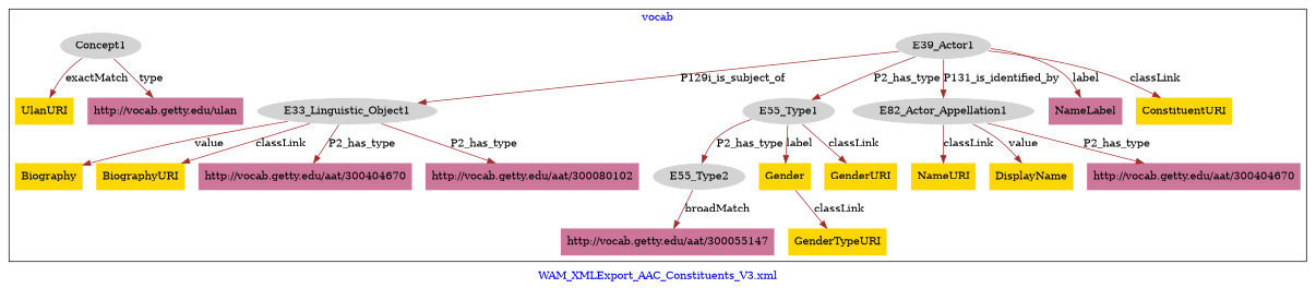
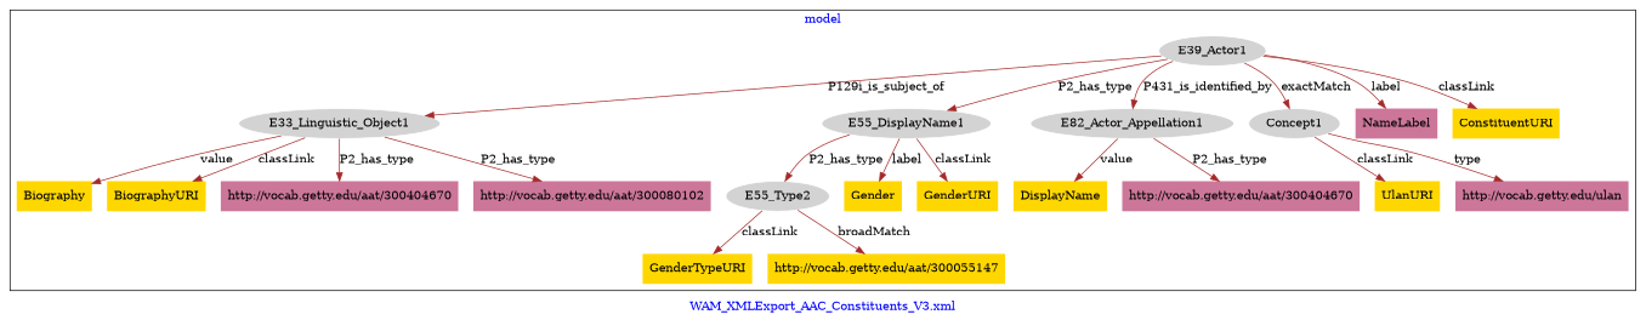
  digraph {
    fontcolor=blue
    label="WAM_XMLExport_AAC_Constituents_V3.xml"
    remincross=true
    node [fillcolor=gold style=filled shape=plaintext]
    edge [color=brown fontcolor=black]
    n1 [color=white fillcolor=lightgray label=E39_Actor1 shape=""]
    n2 [color=white fillcolor=lightgray label=E33_Linguistic_Object1 shape=""]
-   n3 [color=white fillcolor=lightgray label=E55_Type1 shape=""]
+   n3 [color=white fillcolor=lightgray label=E55_DisplayName1 shape=""]
    n4 [color=white fillcolor=lightgray label=E82_Actor_Appellation1 shape=""]
    n5 [color=white fillcolor=lightgray label=Concept1 shape=""]
    n6 [color=white fillcolor=lightgray label=E55_Type2 shape=""]
-   n7 [label=NameURI]
    n8 [label=Biography]
    n9 [label=Gender]
    n10 [fillcolor="#CC7799" label=NameLabel]
    n11 [label=UlanURI]
    n12 [label=GenderURI]
    n13 [label=BiographyURI]
    n14 [label=GenderTypeURI]
    n15 [label=DisplayName]
    n16 [label=ConstituentURI]
    n17 [fillcolor="#CC7799" label="http://vocab.getty.edu/aat/300404670"]
    n18 [fillcolor="#CC7799" label="http://vocab.getty.edu/aat/300404670"]
    n19 [fillcolor="#CC7799" label="http://vocab.getty.edu/aat/300080102"]
    n20 [fillcolor="#CC7799" label="http://vocab.getty.edu/ulan"]
-   n21 [fillcolor="#CC7799" label="http://vocab.getty.edu/aat/300055147"]
+   n21 [label="http://vocab.getty.edu/aat/300055147"]
    subgraph cluster_1 {
-     label=vocab
+     label=model
      n1
      n2
      n3
      n4
      n5
      n6
-     n7
      n8
      n9
      n10
      n11
      n12
      n13
      n14
      n15
      n16
      n17
      n18
      n19
      n20
      n21
    }
    n1 -> n2 [label=P129i_is_subject_of]
    n1 -> n3 [label=P2_has_type]
-   n1 -> n4 [label=P131_is_identified_by]
+   n1 -> n4 [label=P431_is_identified_by]
+   n1 -> n5 [label=exactMatch]
    n1 -> n10 [label=label]
    n1 -> n16 [label=classLink]
    n2 -> n8 [label=value]
    n2 -> n13 [label=classLink]
    n2 -> n18 [label=P2_has_type]
    n2 -> n19 [label=P2_has_type]
    n3 -> n6 [label=P2_has_type]
    n3 -> n9 [label=label]
    n3 -> n12 [label=classLink]
-   n4 -> n7 [label=classLink]
    n4 -> n15 [label=value]
    n4 -> n17 [label=P2_has_type]
-   n5 -> n11 [label=exactMatch]
+   n5 -> n11 [label=classLink]
    n5 -> n20 [label=type]
-   n9 -> n14 [label=classLink]
+   n6 -> n14 [label=classLink]
    n6 -> n21 [label=broadMatch]
  }
